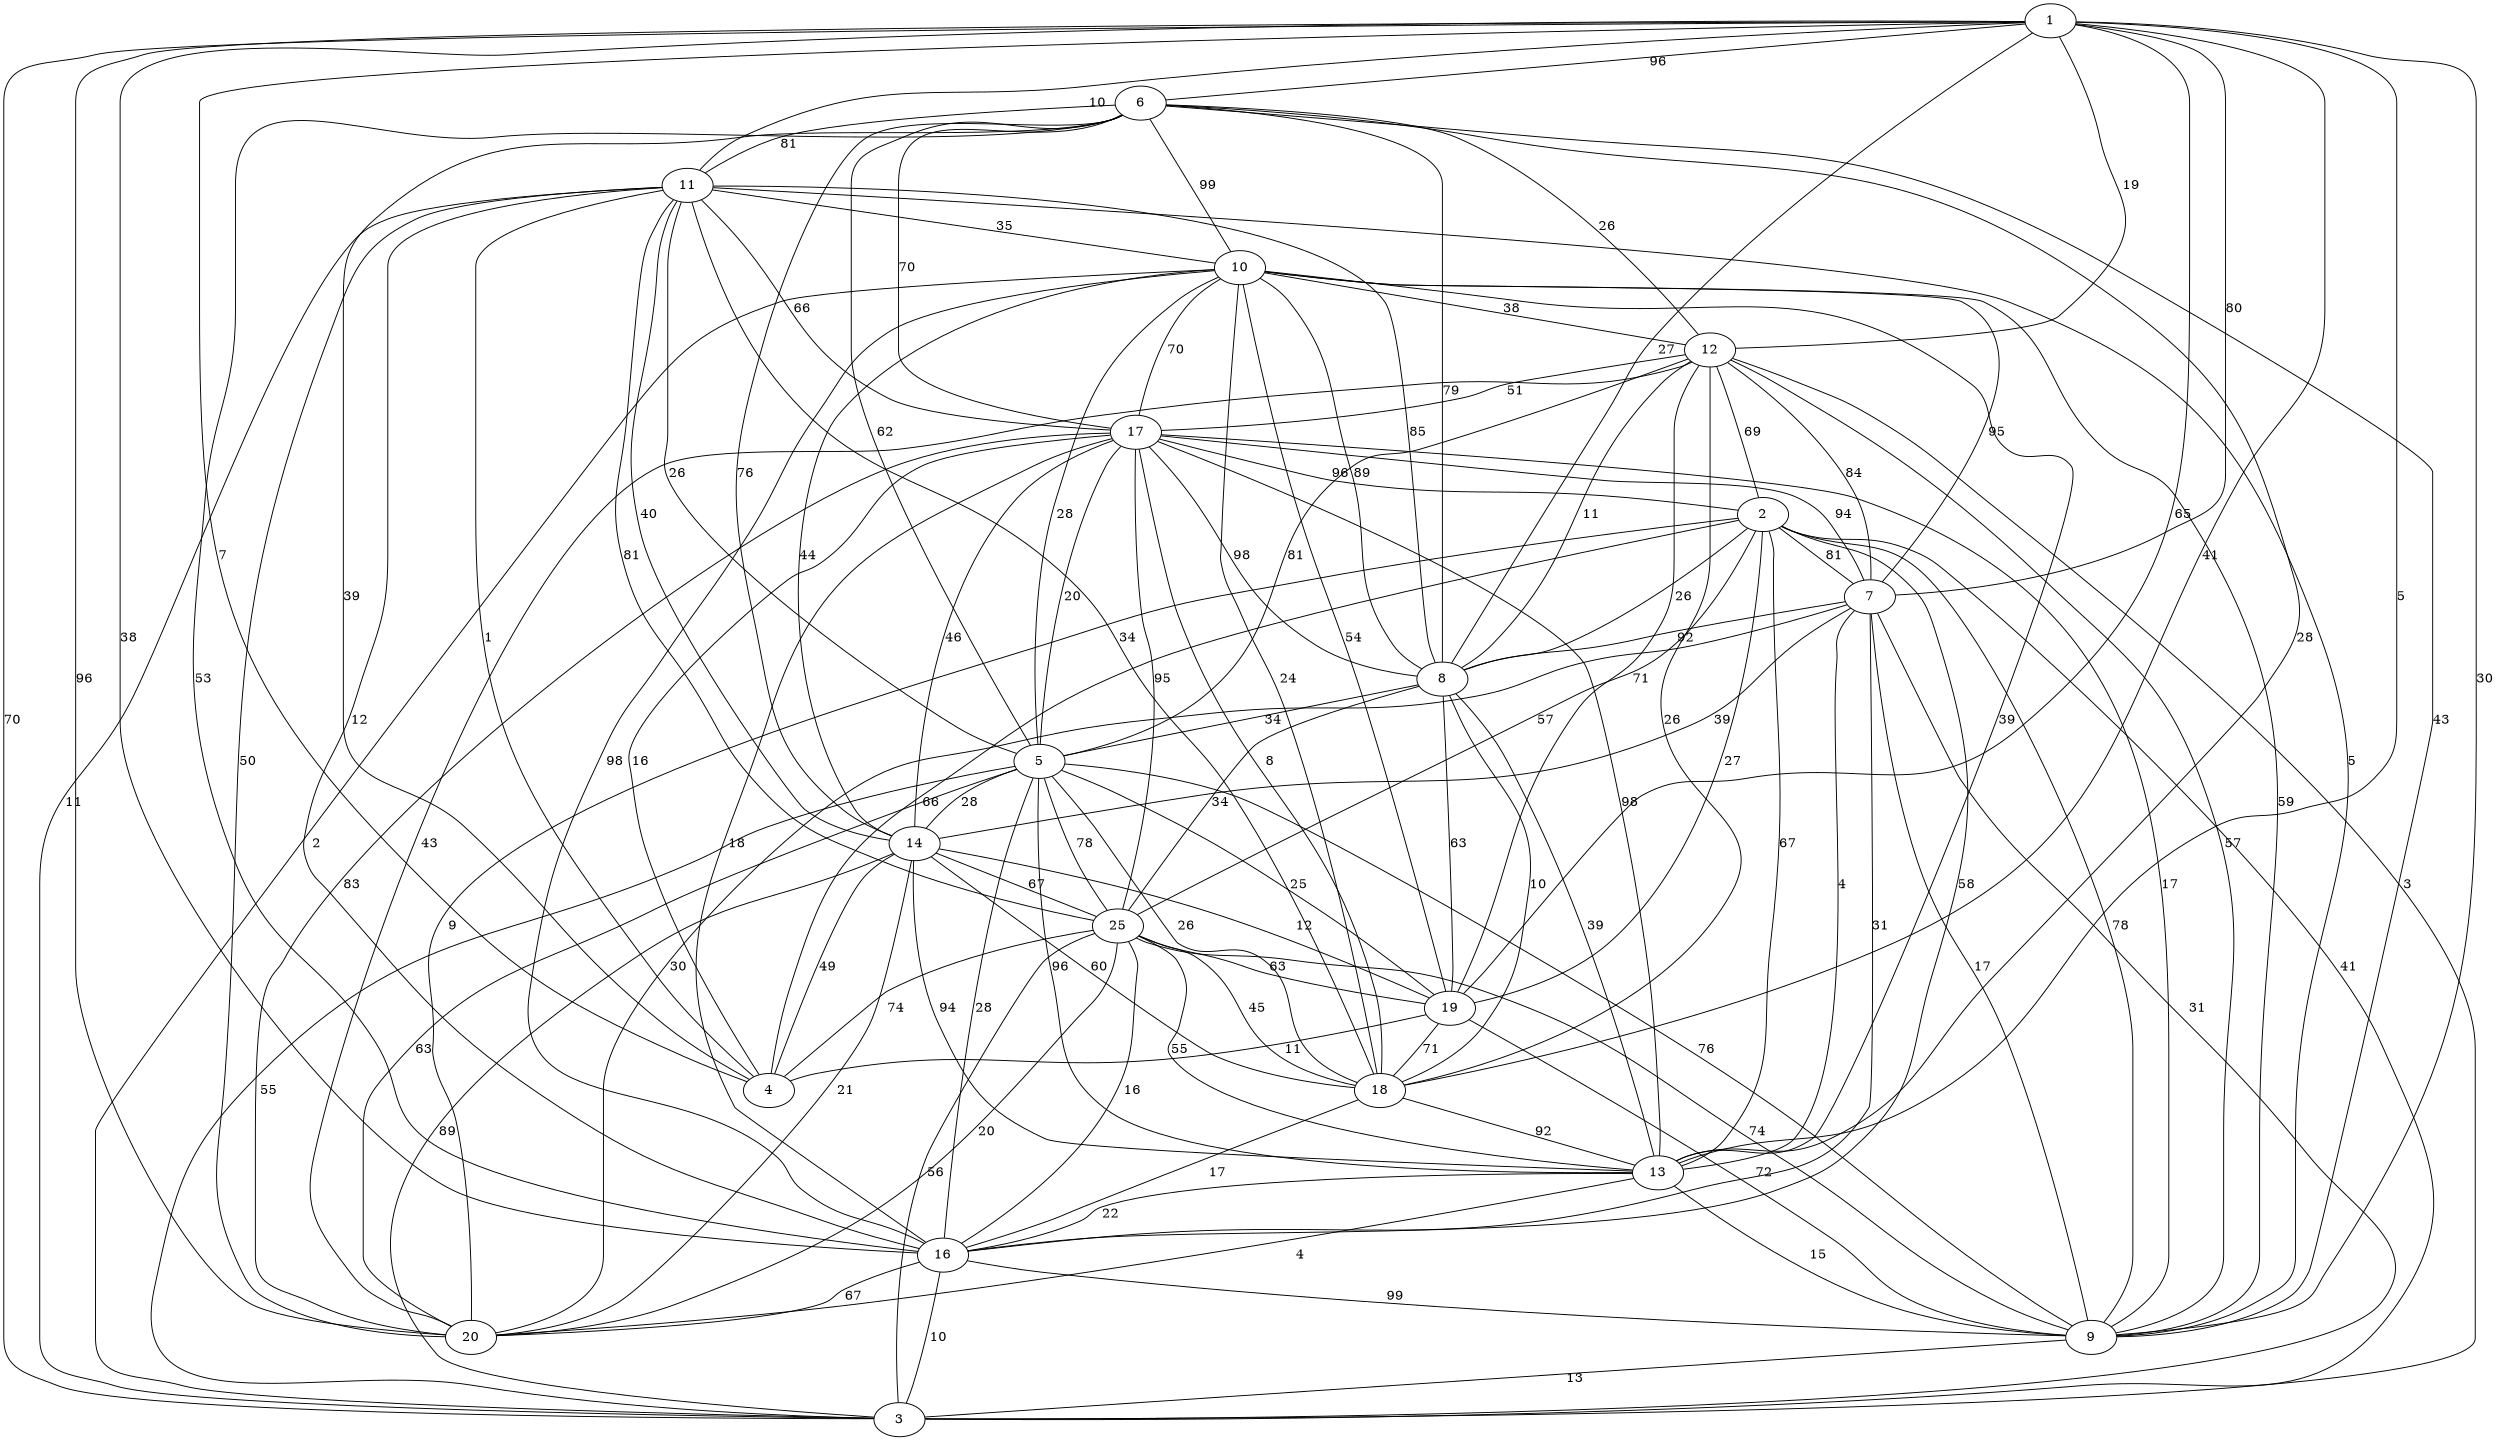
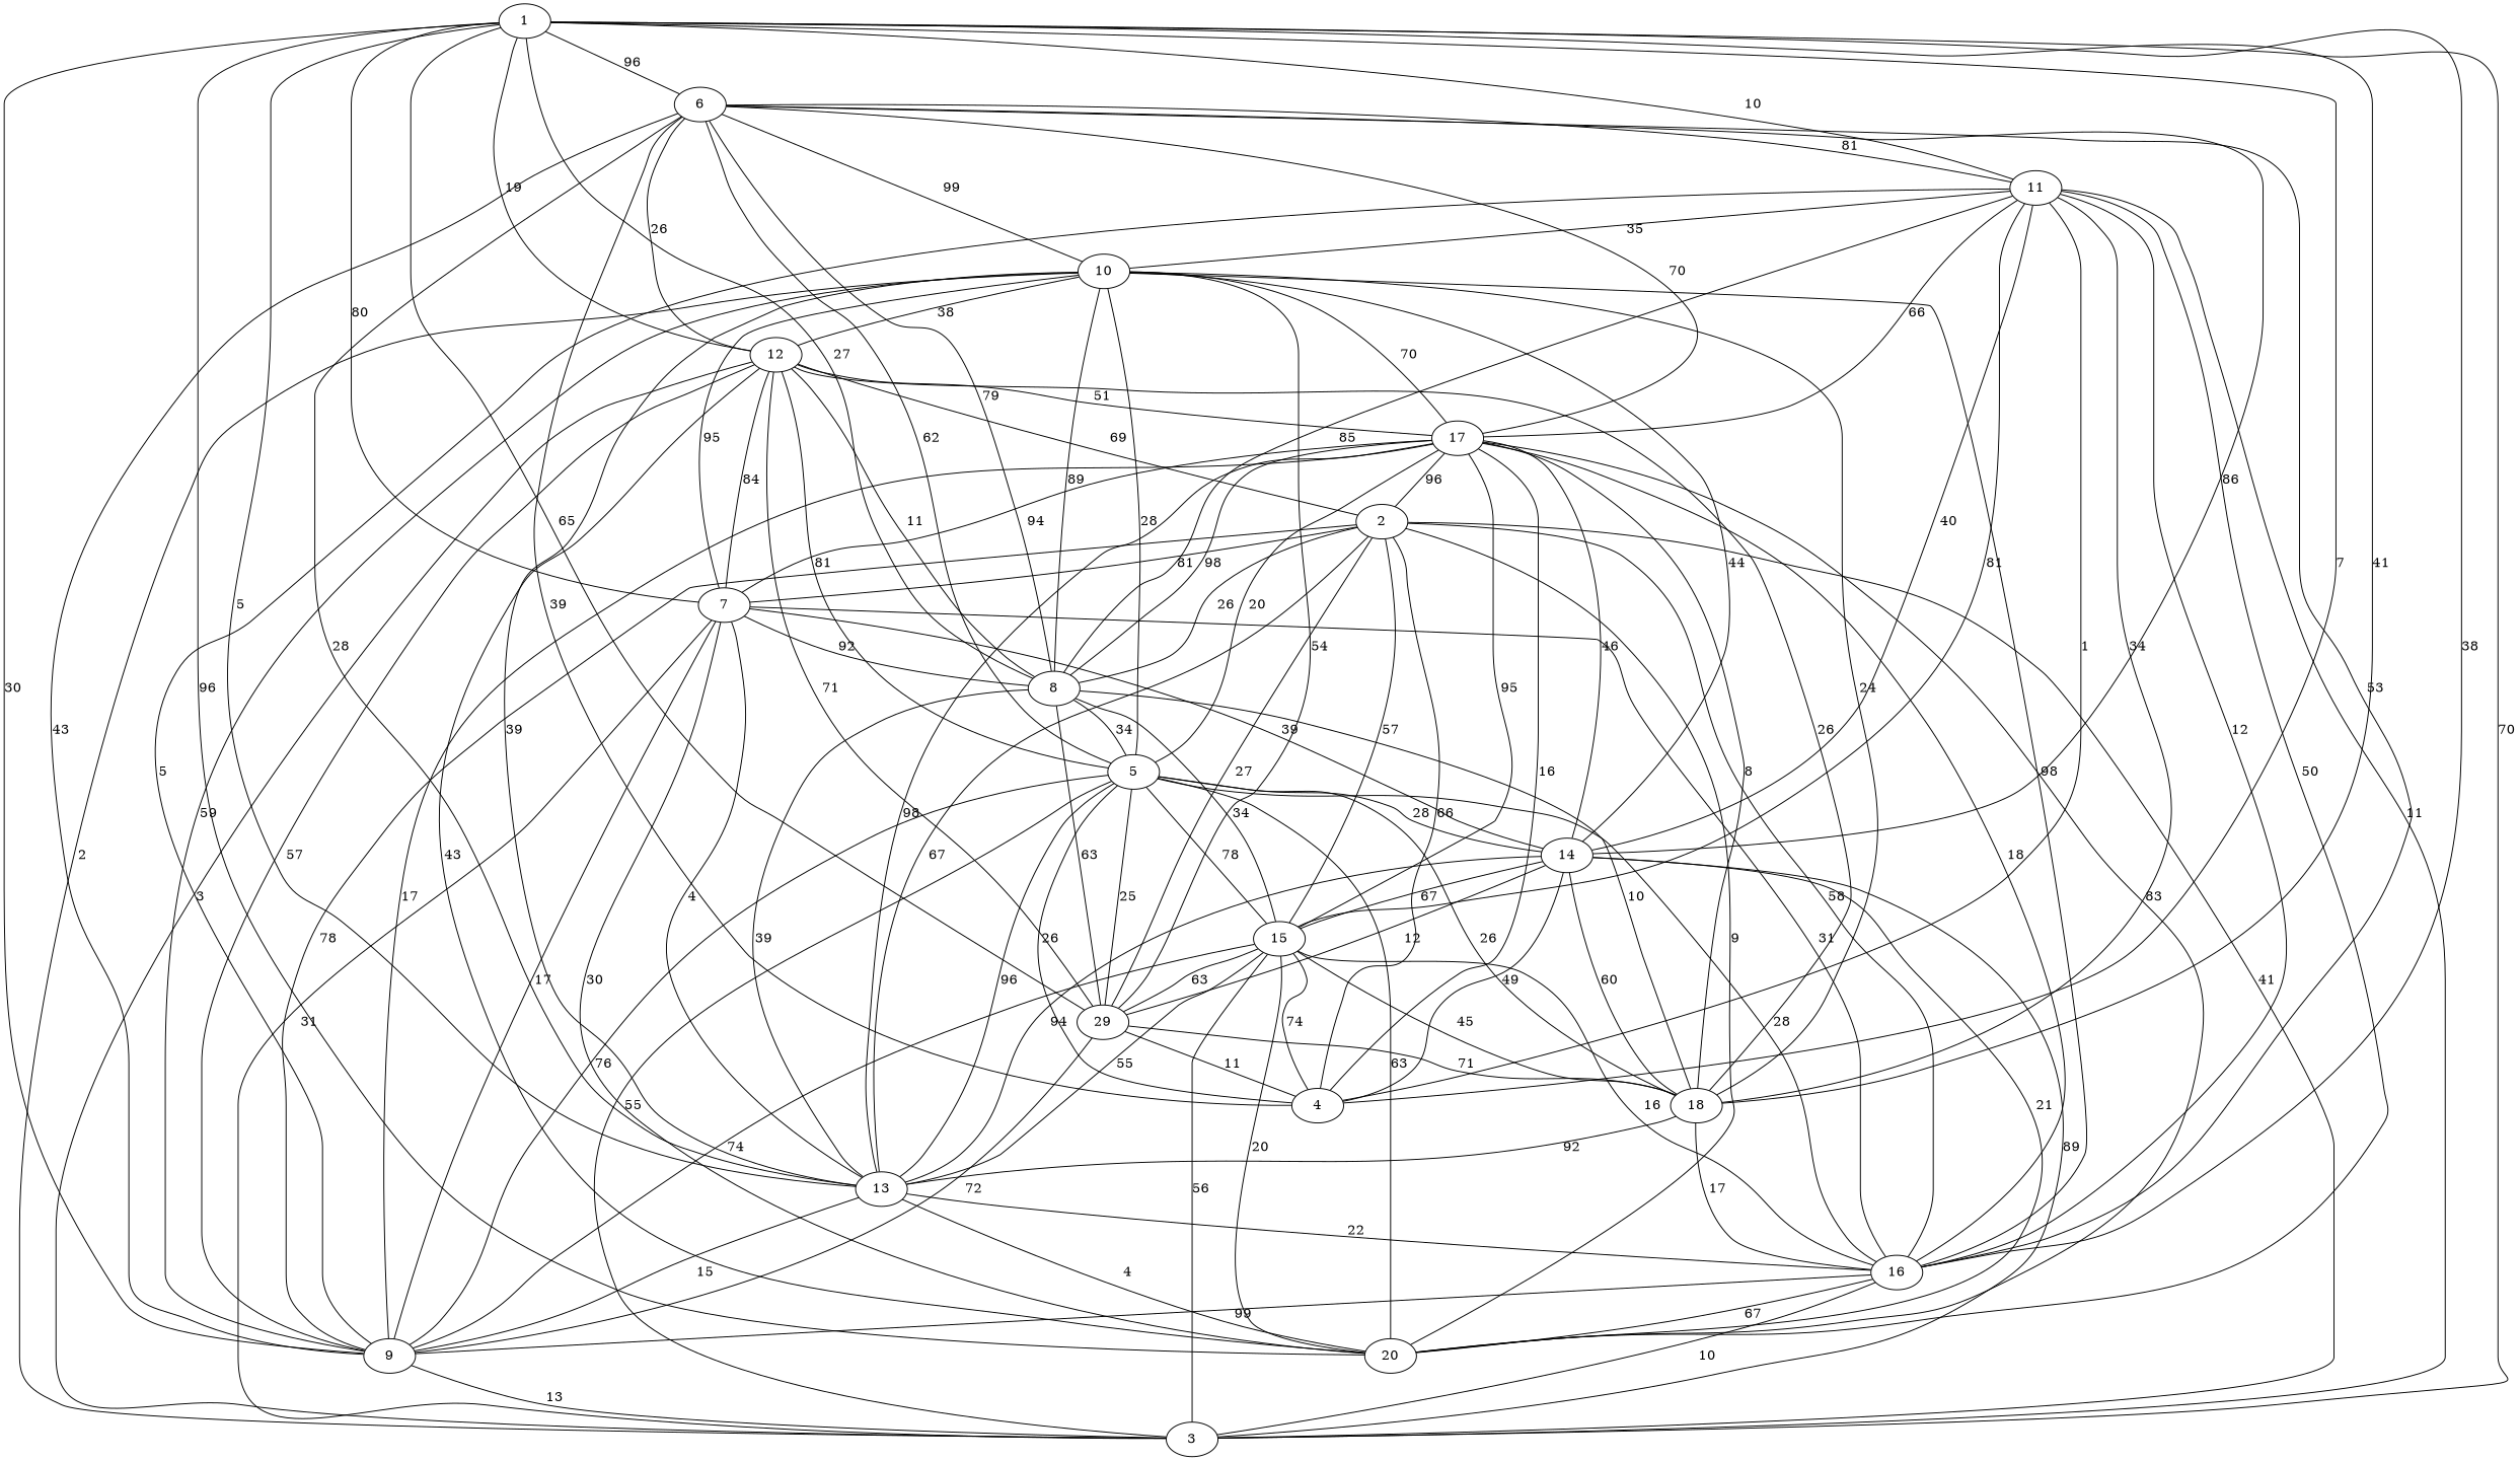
  graph {
    1
    6
    7
    11
    12
    13
    18
    20
    10
    4
    3
    14
    8
    9
-   15 [label=25]
+   15
    2
-   19
+   19 [label=29]
    5
    17
    16
    1 -- 6 [label=96]
    1 -- 7 [label=80]
    1 -- 11 [label=10]
    1 -- 12 [label=19]
    1 -- 13 [label=5]
    1 -- 18 [label=41]
    1 -- 20 [label=96]
    6 -- 11 [label=81]
    6 -- 10 [label=99]
    6 -- 4 [label=39]
    7 -- 10 [label=95]
    7 -- 3 [label=31]
    7 -- 14 [label=39]
    7 -- 8 [label=92]
    11 -- 10 [label=35]
    11 -- 4 [label=1]
    11 -- 3 [label=11]
    11 -- 14 [label=40]
    11 -- 9 [label=5]
    11 -- 15 [label=81]
    12 -- 6 [label=26]
    12 -- 7 [label=84]
    12 -- 3 [label=3]
    12 -- 8 [label=11]
    12 -- 9 [label=57]
    12 -- 2 [label=69]
    12 -- 19 [label=71]
    12 -- 5 [label=81]
    12 -- 17 [label=51]
    13 -- 6 [label=28]
    13 -- 7 [label=4]
    13 -- 10 [label=39]
    13 -- 8 [label=39]
    13 -- 9 [label=15]
    13 -- 2 [label=67]
    13 -- 16 [label=22]
    18 -- 11 [label=34]
    18 -- 12 [label=26]
    18 -- 13 [label=92]
    18 -- 10 [label=24]
    18 -- 14 [label=60]
    18 -- 15 [label=45]
    18 -- 5 [label=26]
    18 -- 16 [label=17]
    20 -- 7 [label=30]
    20 -- 11 [label=50]
    20 -- 12 [label=43]
    20 -- 13 [label=4]
    20 -- 15 [label=20]
    20 -- 5 [label=63]
    20 -- 17 [label=83]
    10 -- 12 [label=38]
    10 -- 14 [label=44]
    10 -- 8 [label=89]
    10 -- 19 [label=54]
    10 -- 16 [label=98]
    4 -- 1 [label=7]
    4 -- 14 [label=49]
    4 -- 15 [label=74]
    4 -- 2 [label=66]
    3 -- 1 [label=70]
    3 -- 10 [label=2]
    3 -- 14 [label=89]
    3 -- 15 [label=56]
    3 -- 2 [label=41]
    3 -- 16 [label=10]
-   14 -- 6 [label=76]
+   14 -- 6 [label=86]
    14 -- 13 [label=94]
    14 -- 20 [label=21]
    14 -- 15 [label=67]
    8 -- 1 [label=27]
    8 -- 6 [label=79]
    8 -- 11 [label=85]
    8 -- 18 [label=10]
    8 -- 2 [label=26]
    8 -- 5 [label=34]
    8 -- 17 [label=98]
    9 -- 1 [label=30]
    9 -- 6 [label=43]
    9 -- 7 [label=17]
    9 -- 10 [label=59]
    9 -- 3 [label=13]
    9 -- 5 [label=76]
    9 -- 17 [label=17]
    15 -- 13 [label=55]
    15 -- 8 [label=34]
    15 -- 9 [label=74]
    15 -- 2 [label=57]
    15 -- 19 [label=63]
    15 -- 5 [label=78]
    2 -- 7 [label=81]
    2 -- 20 [label=9]
    2 -- 9 [label=78]
    2 -- 19 [label=27]
    19 -- 1 [label=65]
    19 -- 18 [label=71]
    19 -- 4 [label=11]
    19 -- 14 [label=12]
    19 -- 8 [label=63]
    19 -- 9 [label=72]
    19 -- 5 [label=25]
    5 -- 6 [label=62]
    5 -- 13 [label=96]
    5 -- 10 [label=28]
-   5 -- 11 [label=26]
+   5 -- 4 [label=26]
    5 -- 3 [label=55]
    5 -- 14 [label=28]
    5 -- 17 [label=20]
    17 -- 6 [label=70]
    17 -- 7 [label=94]
    17 -- 11 [label=66]
    17 -- 13 [label=98]
    17 -- 18 [label=8]
    17 -- 10 [label=70]
    17 -- 4 [label=16]
    17 -- 14 [label=46]
    17 -- 15 [label=95]
    17 -- 2 [label=96]
    16 -- 1 [label=38]
    16 -- 6 [label=53]
    16 -- 7 [label=31]
    16 -- 11 [label=12]
    16 -- 20 [label=67]
    16 -- 9 [label=99]
    16 -- 15 [label=16]
    16 -- 2 [label=58]
    16 -- 5 [label=28]
    16 -- 17 [label=18]
  }
